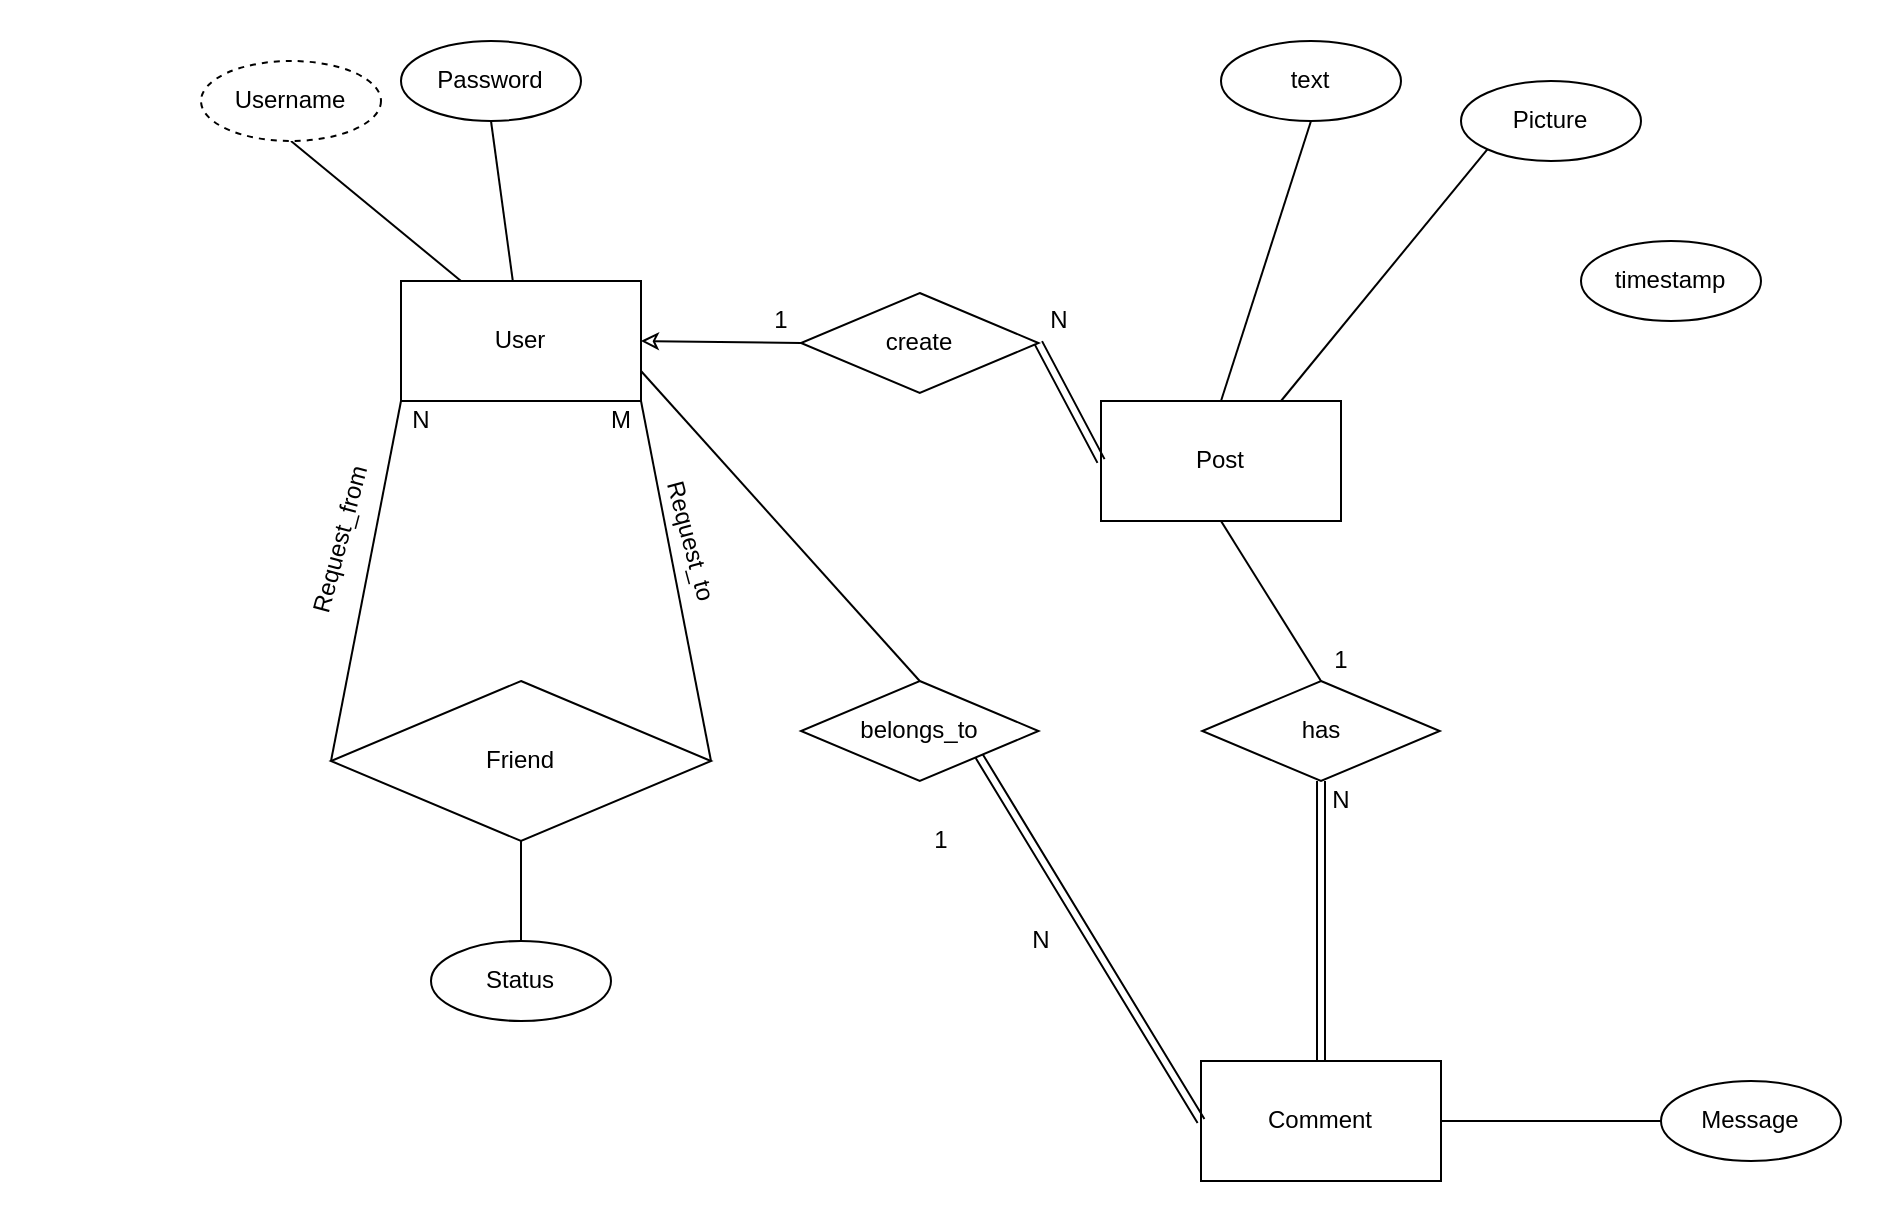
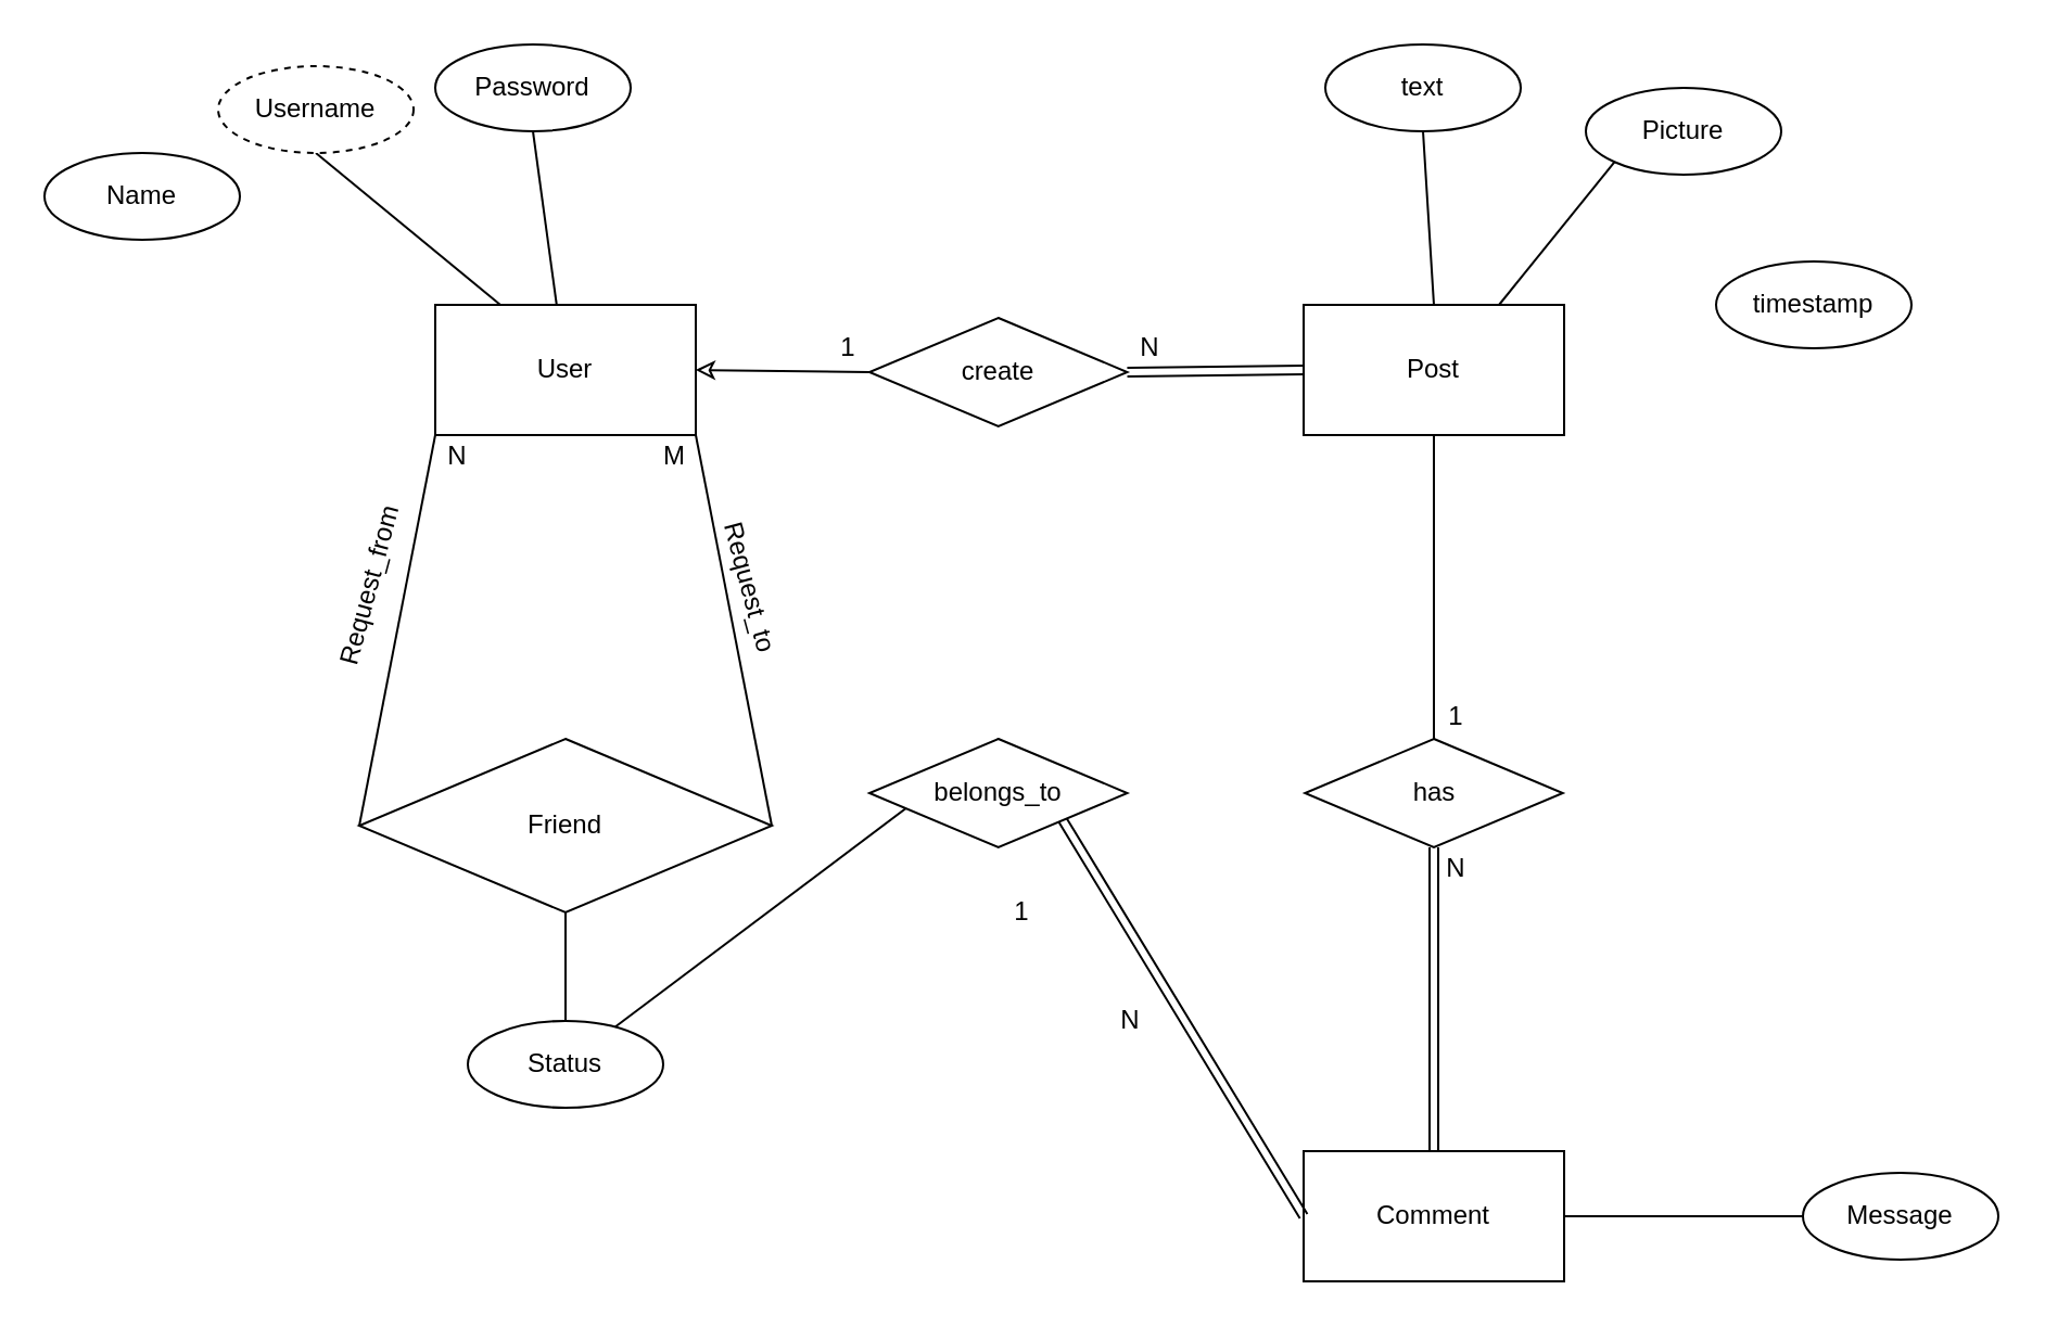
  <mxCell id="0" />
  <mxCell id="1" parent="0" />
  <mxCell id="2" style="edgeStyle=none;rounded=0;orthogonalLoop=1;jettySize=auto;html=1;exitX=0;exitY=1;exitDx=0;exitDy=0;entryX=0;entryY=0.5;entryDx=0;entryDy=0;endArrow=none;endFill=0;" edge="1" parent="1" source="4" target="10"><mxGeometry relative="1" as="geometry" /></mxCell>
  <mxCell id="3" style="edgeStyle=none;rounded=0;orthogonalLoop=1;jettySize=auto;html=1;exitX=1;exitY=1;exitDx=0;exitDy=0;entryX=1;entryY=0.5;entryDx=0;entryDy=0;endArrow=none;endFill=0;" edge="1" parent="1" source="4" target="10"><mxGeometry relative="1" as="geometry" /></mxCell>
  <mxCell id="4" value="User" style="rounded=0;whiteSpace=wrap;html=1;" vertex="1" parent="1"><mxGeometry x="200" y="140" width="120" height="60" as="geometry" /></mxCell>
  <mxCell id="5" style="rounded=0;orthogonalLoop=1;jettySize=auto;html=1;exitX=0.5;exitY=1;exitDx=0;exitDy=0;entryX=0.25;entryY=0;entryDx=0;entryDy=0;endArrow=none;endFill=0;" edge="1" parent="1" source="6" target="4"><mxGeometry relative="1" as="geometry" /></mxCell>
  <mxCell id="6" value="Username" style="ellipse;whiteSpace=wrap;html=1;dashed=1;" vertex="1" parent="1"><mxGeometry x="100" y="30" width="90" height="40" as="geometry" /></mxCell>
  <mxCell id="7" style="edgeStyle=none;rounded=0;orthogonalLoop=1;jettySize=auto;html=1;exitX=0.5;exitY=1;exitDx=0;exitDy=0;endArrow=none;endFill=0;" edge="1" parent="1" source="8" target="4"><mxGeometry relative="1" as="geometry" /></mxCell>
  <mxCell id="8" value="Password" style="ellipse;whiteSpace=wrap;html=1;" vertex="1" parent="1"><mxGeometry x="200" y="20" width="90" height="40" as="geometry" /></mxCell>
+ <mxCell id="9" value="Name" style="ellipse;whiteSpace=wrap;html=1;" vertex="1" parent="1"><mxGeometry x="20" y="70" width="90" height="40" as="geometry" /></mxCell>
  <mxCell id="10" value="Friend" style="rhombus;whiteSpace=wrap;html=1;" vertex="1" parent="1"><mxGeometry x="165" y="340" width="190" height="80" as="geometry" /></mxCell>
  <mxCell id="11" value="Request_from" style="text;html=1;align=center;verticalAlign=middle;resizable=0;points=[];autosize=1;rotation=-75;" vertex="1" parent="1"><mxGeometry x="125" y="260" width="90" height="20" as="geometry" /></mxCell>
  <mxCell id="12" value="Request_to" style="text;html=1;align=center;verticalAlign=middle;resizable=0;points=[];autosize=1;rotation=75;" vertex="1" parent="1"><mxGeometry x="305" y="260" width="80" height="20" as="geometry" /></mxCell>
  <mxCell id="13" value="N" style="text;html=1;align=center;verticalAlign=middle;resizable=0;points=[];autosize=1;" vertex="1" parent="1"><mxGeometry x="200" y="200" width="20" height="20" as="geometry" /></mxCell>
  <mxCell id="14" value="M" style="text;html=1;align=center;verticalAlign=middle;resizable=0;points=[];autosize=1;" vertex="1" parent="1"><mxGeometry x="295" y="200" width="30" height="20" as="geometry" /></mxCell>
  <mxCell id="15" style="edgeStyle=none;rounded=0;orthogonalLoop=1;jettySize=auto;html=1;exitX=0.5;exitY=0;exitDx=0;exitDy=0;endArrow=none;endFill=0;entryX=0.5;entryY=1;entryDx=0;entryDy=0;" edge="1" parent="1" source="16" target="10"><mxGeometry relative="1" as="geometry" /></mxCell>
  <mxCell id="16" value="Status" style="ellipse;whiteSpace=wrap;html=1;" vertex="1" parent="1"><mxGeometry x="215" y="470" width="90" height="40" as="geometry" /></mxCell>
  <mxCell id="17" style="edgeStyle=none;rounded=0;orthogonalLoop=1;jettySize=auto;html=1;exitX=0.5;exitY=1;exitDx=0;exitDy=0;entryX=0.5;entryY=0;entryDx=0;entryDy=0;endArrow=none;endFill=0;" edge="1" parent="1" source="18" target="30"><mxGeometry relative="1" as="geometry" /></mxCell>
- <mxCell id="18" value="Post" style="rounded=0;whiteSpace=wrap;html=1;" vertex="1" parent="1"><mxGeometry x="550" y="200" width="120" height="60" as="geometry" /></mxCell>
+ <mxCell id="18" value="Post" style="rounded=0;whiteSpace=wrap;html=1;" vertex="1" parent="1"><mxGeometry x="600" y="140" width="120" height="60" as="geometry" /></mxCell>
  <mxCell id="19" style="edgeStyle=none;rounded=0;orthogonalLoop=1;jettySize=auto;html=1;exitX=0;exitY=1;exitDx=0;exitDy=0;entryX=0.75;entryY=0;entryDx=0;entryDy=0;endArrow=none;endFill=0;" edge="1" parent="1" source="20" target="18"><mxGeometry relative="1" as="geometry" /></mxCell>
  <mxCell id="20" value="Picture" style="ellipse;whiteSpace=wrap;html=1;" vertex="1" parent="1"><mxGeometry x="730" y="40" width="90" height="40" as="geometry" /></mxCell>
  <mxCell id="21" style="edgeStyle=none;rounded=0;orthogonalLoop=1;jettySize=auto;html=1;exitX=0.5;exitY=1;exitDx=0;exitDy=0;entryX=0.5;entryY=0;entryDx=0;entryDy=0;endArrow=none;endFill=0;" edge="1" parent="1" source="22" target="18"><mxGeometry relative="1" as="geometry" /></mxCell>
  <mxCell id="22" value="text" style="ellipse;whiteSpace=wrap;html=1;" vertex="1" parent="1"><mxGeometry x="610" y="20" width="90" height="40" as="geometry" /></mxCell>
  <mxCell id="23" value="timestamp" style="ellipse;whiteSpace=wrap;html=1;" vertex="1" parent="1"><mxGeometry x="790" y="120" width="90" height="40" as="geometry" /></mxCell>
  <mxCell id="24" style="edgeStyle=none;rounded=0;orthogonalLoop=1;jettySize=auto;html=1;exitX=1;exitY=0.5;exitDx=0;exitDy=0;entryX=0;entryY=0.5;entryDx=0;entryDy=0;endArrow=none;endFill=0;shape=link;" edge="1" parent="1" source="26" target="18"><mxGeometry relative="1" as="geometry" /></mxCell>
  <mxCell id="25" style="edgeStyle=none;rounded=0;orthogonalLoop=1;jettySize=auto;html=1;exitX=0;exitY=0.5;exitDx=0;exitDy=0;entryX=1;entryY=0.5;entryDx=0;entryDy=0;endArrow=classic;endFill=0;" edge="1" parent="1" source="26" target="4"><mxGeometry relative="1" as="geometry" /></mxCell>
  <mxCell id="26" value="create" style="rhombus;whiteSpace=wrap;html=1;" vertex="1" parent="1"><mxGeometry x="400" y="146" width="118.75" height="50" as="geometry" /></mxCell>
  <mxCell id="27" value="N" style="text;html=1;align=center;verticalAlign=middle;resizable=0;points=[];autosize=1;" vertex="1" parent="1"><mxGeometry x="518.75" y="150" width="20" height="20" as="geometry" /></mxCell>
  <mxCell id="28" value="1" style="text;html=1;align=center;verticalAlign=middle;resizable=0;points=[];autosize=1;" vertex="1" parent="1"><mxGeometry x="380" y="150" width="20" height="20" as="geometry" /></mxCell>
  <mxCell id="29" style="edgeStyle=none;rounded=0;orthogonalLoop=1;jettySize=auto;html=1;exitX=0.5;exitY=1;exitDx=0;exitDy=0;entryX=0.5;entryY=0;entryDx=0;entryDy=0;endArrow=none;endFill=0;shape=link;" edge="1" parent="1" source="30" target="31"><mxGeometry relative="1" as="geometry" /></mxCell>
  <mxCell id="30" value="has" style="rhombus;whiteSpace=wrap;html=1;" vertex="1" parent="1"><mxGeometry x="600.63" y="340" width="118.75" height="50" as="geometry" /></mxCell>
  <mxCell id="31" value="Comment" style="rounded=0;whiteSpace=wrap;html=1;" vertex="1" parent="1"><mxGeometry x="600" y="530" width="120" height="60" as="geometry" /></mxCell>
  <mxCell id="32" style="edgeStyle=none;rounded=0;orthogonalLoop=1;jettySize=auto;html=1;exitX=0;exitY=0.5;exitDx=0;exitDy=0;entryX=1;entryY=0.5;entryDx=0;entryDy=0;endArrow=none;endFill=0;" edge="1" parent="1" source="33" target="31"><mxGeometry relative="1" as="geometry" /></mxCell>
  <mxCell id="33" value="Message" style="ellipse;whiteSpace=wrap;html=1;" vertex="1" parent="1"><mxGeometry x="830" y="540" width="90" height="40" as="geometry" /></mxCell>
  <mxCell id="34" value="1" style="text;html=1;align=center;verticalAlign=middle;resizable=0;points=[];autosize=1;" vertex="1" parent="1"><mxGeometry x="660" y="320" width="20" height="20" as="geometry" /></mxCell>
  <mxCell id="35" value="N" style="text;html=1;align=center;verticalAlign=middle;resizable=0;points=[];autosize=1;" vertex="1" parent="1"><mxGeometry x="660" y="390" width="20" height="20" as="geometry" /></mxCell>
- <mxCell id="36" style="edgeStyle=none;rounded=0;orthogonalLoop=1;jettySize=auto;html=1;exitX=0.5;exitY=0;exitDx=0;exitDy=0;entryX=1;entryY=0.75;entryDx=0;entryDy=0;endArrow=none;endFill=0;" edge="1" parent="1" source="38" target="4"><mxGeometry relative="1" as="geometry" /></mxCell>
+ <mxCell id="36" style="edgeStyle=none;rounded=0;orthogonalLoop=1;jettySize=auto;html=1;exitX=0.5;exitY=0;exitDx=0;exitDy=0;endArrow=none;endFill=0;" edge="1" parent="1" source="38" target="16"><mxGeometry relative="1" as="geometry" /></mxCell>
  <mxCell id="37" style="edgeStyle=none;rounded=0;orthogonalLoop=1;jettySize=auto;html=1;exitX=1;exitY=1;exitDx=0;exitDy=0;entryX=0;entryY=0.5;entryDx=0;entryDy=0;endArrow=none;endFill=0;shape=link;" edge="1" parent="1" source="38" target="31"><mxGeometry relative="1" as="geometry" /></mxCell>
  <mxCell id="38" value="belongs_to" style="rhombus;whiteSpace=wrap;html=1;" vertex="1" parent="1"><mxGeometry x="400" y="340" width="118.75" height="50" as="geometry" /></mxCell>
  <mxCell id="39" value="1" style="text;html=1;align=center;verticalAlign=middle;resizable=0;points=[];autosize=1;" vertex="1" parent="1"><mxGeometry x="460" y="410" width="20" height="20" as="geometry" /></mxCell>
  <mxCell id="40" value="N" style="text;html=1;align=center;verticalAlign=middle;resizable=0;points=[];autosize=1;" vertex="1" parent="1"><mxGeometry x="510" y="460" width="20" height="20" as="geometry" /></mxCell>
